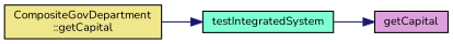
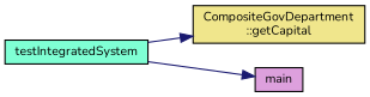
  digraph {
    fontname=Nunito
    rankdir=RL
    node [color=black fontname=Nunito fontsize=10 shape=record style=filled]
    edge [color=midnightblue dir=back fontname=Nunito fontsize=10 labelfontname=Helvetica labelfontsize=10 style=solid]
    n1 [fillcolor=khaki fontcolor=black height=0.2 label="CompositeGovDepartment\l::getCapital" width=0.4]
    n2 [fillcolor=aquamarine height=0.2 label=testIntegratedSystem width=0.4]
-   n3 [fillcolor=plum height=0.2 label=getCapital width=0.4]
-   n2 -> n1
+   n3 [fillcolor=plum height=0.2 label=main width=0.4]
+   n1 -> n2
    n3 -> n2
  }
